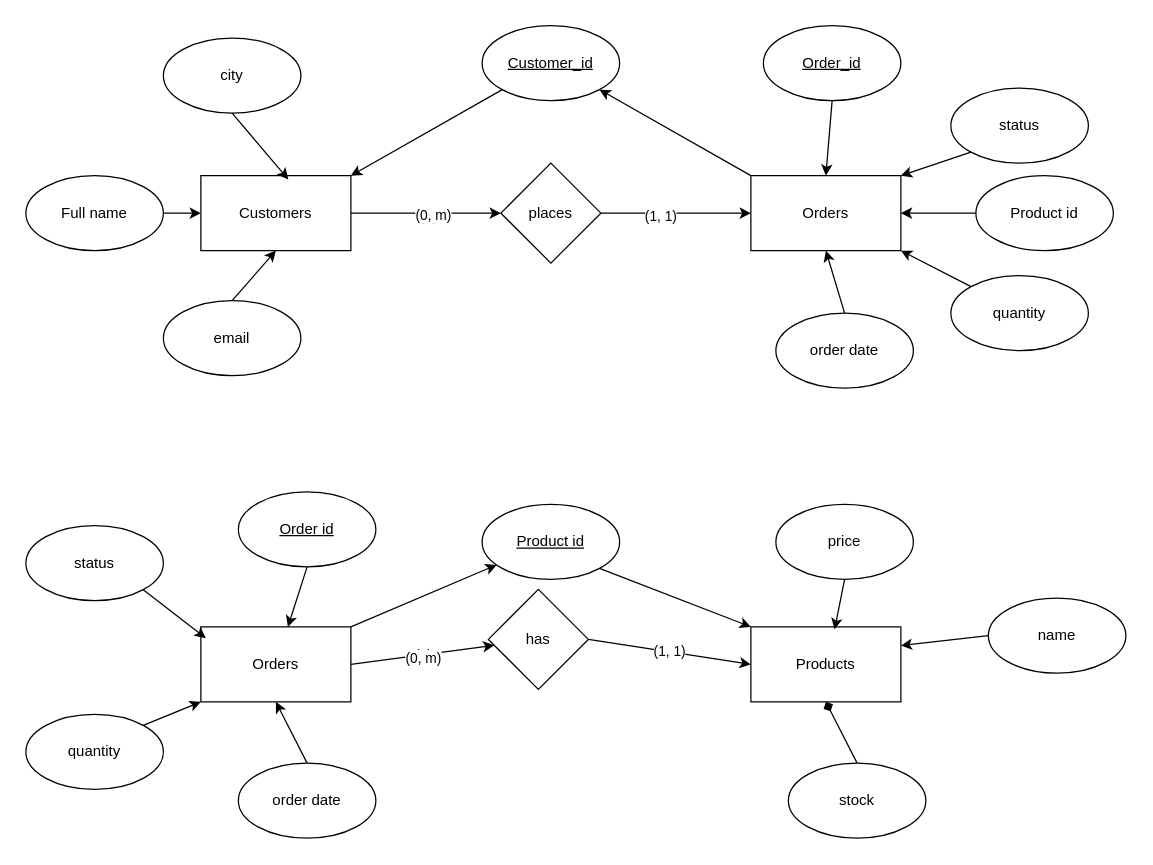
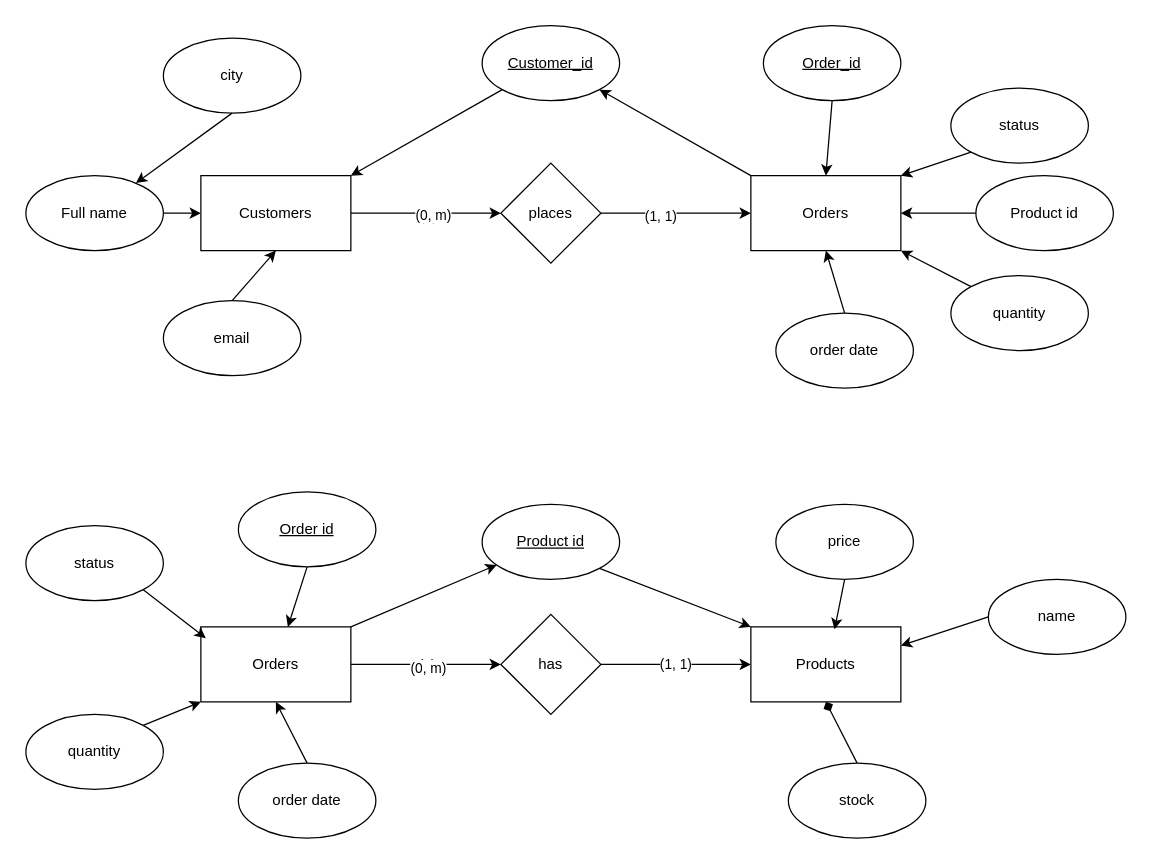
  <mxCell id="0" />
  <mxCell id="1" parent="0" />
  <mxCell id="2" style="edgeStyle=none;html=1;entryX=0;entryY=0.5;entryDx=0;entryDy=0;" edge="1" parent="1"><mxGeometry relative="1" as="geometry"><mxPoint x="280" y="170" as="sourcePoint" /><mxPoint x="400" y="170" as="targetPoint" /></mxGeometry></mxCell>
  <mxCell id="3" value="(1)" style="edgeLabel;html=1;align=center;verticalAlign=middle;resizable=0;points=[];" vertex="1" connectable="0" parent="2"><mxGeometry x="0.017" y="-2" relative="1" as="geometry"><mxPoint as="offset" /></mxGeometry></mxCell>
  <mxCell id="4" value="(0, m)" style="edgeLabel;html=1;align=center;verticalAlign=middle;resizable=0;points=[];" vertex="1" connectable="0" parent="2"><mxGeometry x="0.083" y="-1" relative="1" as="geometry"><mxPoint as="offset" /></mxGeometry></mxCell>
  <mxCell id="5" value="Customers" style="rounded=0;whiteSpace=wrap;html=1;" vertex="1" parent="1"><mxGeometry x="160" y="140" width="120" height="60" as="geometry" /></mxCell>
  <mxCell id="6" style="edgeStyle=none;html=1;exitX=0;exitY=0;exitDx=0;exitDy=0;entryX=1;entryY=1;entryDx=0;entryDy=0;" edge="1" parent="1" source="7" target="20"><mxGeometry relative="1" as="geometry" /></mxCell>
  <mxCell id="7" value="Orders" style="rounded=0;whiteSpace=wrap;html=1;" vertex="1" parent="1"><mxGeometry x="600" y="140" width="120" height="60" as="geometry" /></mxCell>
  <mxCell id="8" style="edgeStyle=none;html=1;exitX=1;exitY=0.5;exitDx=0;exitDy=0;entryX=0;entryY=0.5;entryDx=0;entryDy=0;" edge="1" parent="1" source="10" target="7"><mxGeometry relative="1" as="geometry" /></mxCell>
  <mxCell id="9" value="(1, 1)" style="edgeLabel;html=1;align=center;verticalAlign=middle;resizable=0;points=[];" vertex="1" connectable="0" parent="8"><mxGeometry x="-0.217" y="-2" relative="1" as="geometry"><mxPoint as="offset" /></mxGeometry></mxCell>
  <mxCell id="10" value="places" style="rhombus;whiteSpace=wrap;html=1;" vertex="1" parent="1"><mxGeometry x="400" y="130" width="80" height="80" as="geometry" /></mxCell>
  <mxCell id="11" style="edgeStyle=none;html=1;exitX=1;exitY=0.5;exitDx=0;exitDy=0;" edge="1" parent="1" source="15" target="17"><mxGeometry relative="1" as="geometry" /></mxCell>
  <mxCell id="12" value="(1)" style="edgeLabel;html=1;align=center;verticalAlign=middle;resizable=0;points=[];" vertex="1" connectable="0" parent="11"><mxGeometry relative="1" as="geometry"><mxPoint as="offset" /></mxGeometry></mxCell>
  <mxCell id="13" value="(0, m)" style="edgeLabel;html=1;align=center;verticalAlign=middle;resizable=0;points=[];" vertex="1" connectable="0" parent="11"><mxGeometry x="0.011" y="-2" relative="1" as="geometry"><mxPoint as="offset" /></mxGeometry></mxCell>
  <mxCell id="14" style="edgeStyle=none;html=1;exitX=1;exitY=0;exitDx=0;exitDy=0;" edge="1" parent="1" source="15" target="24"><mxGeometry relative="1" as="geometry" /></mxCell>
  <mxCell id="15" value="Orders" style="rounded=0;whiteSpace=wrap;html=1;" vertex="1" parent="1"><mxGeometry x="160" y="501" width="120" height="60" as="geometry" /></mxCell>
  <mxCell id="16" value="(1, 1)" style="edgeStyle=none;html=1;exitX=1;exitY=0.5;exitDx=0;exitDy=0;entryX=0;entryY=0.5;entryDx=0;entryDy=0;" edge="1" parent="1" source="17" target="18"><mxGeometry relative="1" as="geometry" /></mxCell>
- <mxCell id="17" value="has" style="rhombus;whiteSpace=wrap;html=1;" vertex="1" parent="1"><mxGeometry x="390" y="471" width="80" height="80" as="geometry" /></mxCell>
+ <mxCell id="17" value="has" style="rhombus;whiteSpace=wrap;html=1;" vertex="1" parent="1"><mxGeometry x="400" y="491" width="80" height="80" as="geometry" /></mxCell>
  <mxCell id="18" value="Products" style="rounded=0;whiteSpace=wrap;html=1;" vertex="1" parent="1"><mxGeometry x="600" y="501" width="120" height="60" as="geometry" /></mxCell>
  <mxCell id="19" style="edgeStyle=none;html=1;exitX=0;exitY=1;exitDx=0;exitDy=0;entryX=1;entryY=0;entryDx=0;entryDy=0;" edge="1" parent="1" source="20" target="5"><mxGeometry relative="1" as="geometry" /></mxCell>
  <mxCell id="20" value="&lt;u&gt;Customer_id&lt;/u&gt;" style="ellipse;whiteSpace=wrap;html=1;" vertex="1" parent="1"><mxGeometry x="385" y="20" width="110" height="60" as="geometry" /></mxCell>
  <mxCell id="21" style="edgeStyle=none;html=1;exitX=0.5;exitY=1;exitDx=0;exitDy=0;entryX=0.5;entryY=0;entryDx=0;entryDy=0;" edge="1" parent="1" source="22" target="7"><mxGeometry relative="1" as="geometry" /></mxCell>
  <mxCell id="22" value="&lt;u&gt;Order_id&lt;/u&gt;" style="ellipse;whiteSpace=wrap;html=1;" vertex="1" parent="1"><mxGeometry x="610" y="20" width="110" height="60" as="geometry" /></mxCell>
  <mxCell id="23" style="edgeStyle=none;html=1;exitX=1;exitY=1;exitDx=0;exitDy=0;entryX=0;entryY=0;entryDx=0;entryDy=0;" edge="1" parent="1" source="24" target="18"><mxGeometry relative="1" as="geometry" /></mxCell>
  <mxCell id="24" value="&lt;u&gt;Product id&lt;/u&gt;" style="ellipse;whiteSpace=wrap;html=1;" vertex="1" parent="1"><mxGeometry x="385" y="403" width="110" height="60" as="geometry" /></mxCell>
  <mxCell id="25" style="edgeStyle=none;html=1;exitX=0;exitY=0.5;exitDx=0;exitDy=0;entryX=1;entryY=0.5;entryDx=0;entryDy=0;" edge="1" parent="1" source="26" target="7"><mxGeometry relative="1" as="geometry" /></mxCell>
  <mxCell id="26" value="Product id" style="ellipse;whiteSpace=wrap;html=1;" vertex="1" parent="1"><mxGeometry x="780" y="140" width="110" height="60" as="geometry" /></mxCell>
  <mxCell id="27" style="edgeStyle=none;html=1;exitX=0;exitY=0.5;exitDx=0;exitDy=0;entryX=1;entryY=0.25;entryDx=0;entryDy=0;" edge="1" parent="1" source="28" target="18"><mxGeometry relative="1" as="geometry" /></mxCell>
- <mxCell id="28" value="name" style="ellipse;whiteSpace=wrap;html=1;" vertex="1" parent="1"><mxGeometry x="790" y="478" width="110" height="60" as="geometry" /></mxCell>
+ <mxCell id="28" value="name" style="ellipse;whiteSpace=wrap;html=1;" vertex="1" parent="1"><mxGeometry x="790" y="463" width="110" height="60" as="geometry" /></mxCell>
  <mxCell id="29" value="price" style="ellipse;whiteSpace=wrap;html=1;" vertex="1" parent="1"><mxGeometry x="620" y="403" width="110" height="60" as="geometry" /></mxCell>
  <mxCell id="30" style="edgeStyle=none;html=1;exitX=0.5;exitY=0;exitDx=0;exitDy=0;entryX=0.5;entryY=1;entryDx=0;entryDy=0;endArrow=diamond;" edge="1" parent="1" source="31" target="18"><mxGeometry relative="1" as="geometry" /></mxCell>
  <mxCell id="31" value="stock" style="ellipse;whiteSpace=wrap;html=1;" vertex="1" parent="1"><mxGeometry x="630" y="610" width="110" height="60" as="geometry" /></mxCell>
  <mxCell id="32" style="edgeStyle=none;html=1;exitX=0.5;exitY=0;exitDx=0;exitDy=0;entryX=0.5;entryY=1;entryDx=0;entryDy=0;" edge="1" parent="1" source="33" target="15"><mxGeometry relative="1" as="geometry" /></mxCell>
  <mxCell id="33" value="order date" style="ellipse;whiteSpace=wrap;html=1;" vertex="1" parent="1"><mxGeometry x="190" y="610" width="110" height="60" as="geometry" /></mxCell>
  <mxCell id="34" style="edgeStyle=none;html=1;exitX=1;exitY=0;exitDx=0;exitDy=0;entryX=0;entryY=1;entryDx=0;entryDy=0;" edge="1" parent="1" source="35" target="15"><mxGeometry relative="1" as="geometry" /></mxCell>
  <mxCell id="35" value="quantity" style="ellipse;whiteSpace=wrap;html=1;" vertex="1" parent="1"><mxGeometry x="20" y="571" width="110" height="60" as="geometry" /></mxCell>
  <mxCell id="36" value="status" style="ellipse;whiteSpace=wrap;html=1;" vertex="1" parent="1"><mxGeometry x="20" y="420" width="110" height="60" as="geometry" /></mxCell>
  <mxCell id="37" style="edgeStyle=none;html=1;exitX=0.5;exitY=1;exitDx=0;exitDy=0;" edge="1" parent="1" source="38" target="15"><mxGeometry relative="1" as="geometry" /></mxCell>
  <mxCell id="38" value="&lt;u&gt;Order id&lt;/u&gt;" style="ellipse;whiteSpace=wrap;html=1;" vertex="1" parent="1"><mxGeometry x="190" y="393" width="110" height="60" as="geometry" /></mxCell>
  <mxCell id="39" style="edgeStyle=none;html=1;exitX=1;exitY=0.5;exitDx=0;exitDy=0;entryX=0;entryY=0.5;entryDx=0;entryDy=0;" edge="1" parent="1" source="40" target="5"><mxGeometry relative="1" as="geometry" /></mxCell>
  <mxCell id="40" value="Full name" style="ellipse;whiteSpace=wrap;html=1;" vertex="1" parent="1"><mxGeometry x="20" y="140" width="110" height="60" as="geometry" /></mxCell>
  <mxCell id="41" style="edgeStyle=none;html=1;exitX=0.5;exitY=0;exitDx=0;exitDy=0;entryX=0.5;entryY=1;entryDx=0;entryDy=0;" edge="1" parent="1" source="42" target="5"><mxGeometry relative="1" as="geometry" /></mxCell>
  <mxCell id="42" value="email" style="ellipse;whiteSpace=wrap;html=1;" vertex="1" parent="1"><mxGeometry x="130" y="240" width="110" height="60" as="geometry" /></mxCell>
  <mxCell id="43" value="city" style="ellipse;whiteSpace=wrap;html=1;" vertex="1" parent="1"><mxGeometry x="130" y="30" width="110" height="60" as="geometry" /></mxCell>
  <mxCell id="44" style="edgeStyle=none;html=1;exitX=0.5;exitY=0;exitDx=0;exitDy=0;entryX=0.5;entryY=1;entryDx=0;entryDy=0;" edge="1" parent="1" source="45" target="7"><mxGeometry relative="1" as="geometry" /></mxCell>
  <mxCell id="45" value="order date" style="ellipse;whiteSpace=wrap;html=1;" vertex="1" parent="1"><mxGeometry x="620" y="250" width="110" height="60" as="geometry" /></mxCell>
  <mxCell id="46" style="edgeStyle=none;html=1;exitX=0;exitY=0;exitDx=0;exitDy=0;entryX=1;entryY=1;entryDx=0;entryDy=0;" edge="1" parent="1" source="47" target="7"><mxGeometry relative="1" as="geometry" /></mxCell>
  <mxCell id="47" value="quantity" style="ellipse;whiteSpace=wrap;html=1;" vertex="1" parent="1"><mxGeometry x="760" y="220" width="110" height="60" as="geometry" /></mxCell>
  <mxCell id="48" style="edgeStyle=none;html=1;exitX=0;exitY=1;exitDx=0;exitDy=0;entryX=1;entryY=0;entryDx=0;entryDy=0;" edge="1" parent="1" source="49" target="7"><mxGeometry relative="1" as="geometry" /></mxCell>
  <mxCell id="49" value="status" style="ellipse;whiteSpace=wrap;html=1;" vertex="1" parent="1"><mxGeometry x="760" y="70" width="110" height="60" as="geometry" /></mxCell>
- <mxCell id="50" style="edgeStyle=none;html=1;exitX=0.5;exitY=1;exitDx=0;exitDy=0;entryX=0.583;entryY=0.05;entryDx=0;entryDy=0;entryPerimeter=0;" edge="1" parent="1" source="43" target="5"><mxGeometry relative="1" as="geometry" /></mxCell>
+ <mxCell id="50" style="edgeStyle=none;html=1;exitX=0.5;exitY=1;exitDx=0;exitDy=0;" edge="1" parent="1" source="43" target="40"><mxGeometry relative="1" as="geometry" /></mxCell>
  <mxCell id="51" style="edgeStyle=none;html=1;exitX=1;exitY=1;exitDx=0;exitDy=0;entryX=0.033;entryY=0.15;entryDx=0;entryDy=0;entryPerimeter=0;" edge="1" parent="1" source="36" target="15"><mxGeometry relative="1" as="geometry" /></mxCell>
  <mxCell id="52" style="edgeStyle=none;html=1;exitX=0.5;exitY=1;exitDx=0;exitDy=0;entryX=0.558;entryY=0.033;entryDx=0;entryDy=0;entryPerimeter=0;" edge="1" parent="1" source="29" target="18"><mxGeometry relative="1" as="geometry" /></mxCell>
